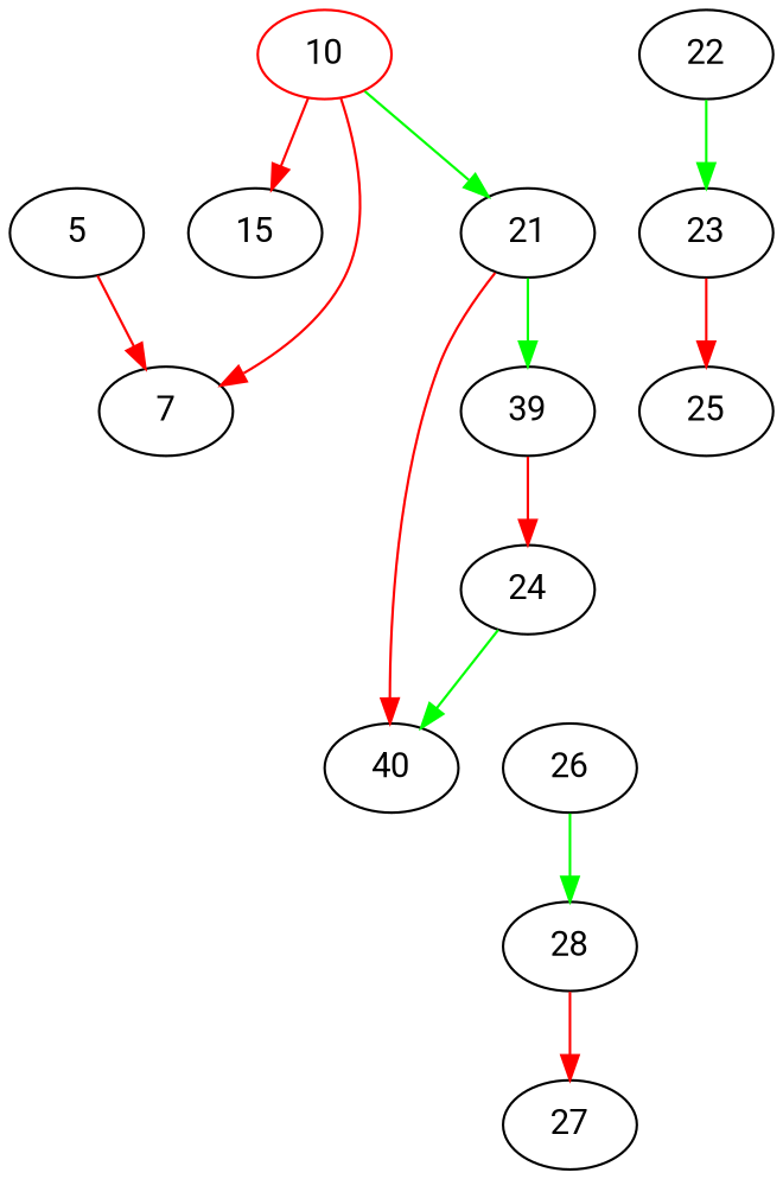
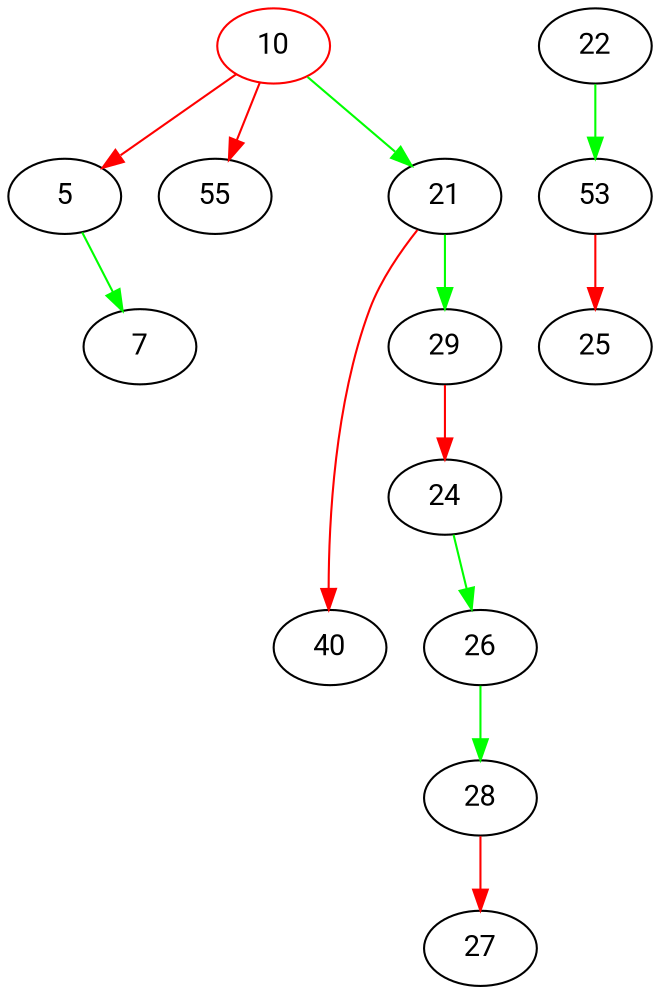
  digraph {
    fontname=Roboto
    node [fontname=Roboto]
    edge [color=red fontname=Roboto]
    10 [color=red]
    5
-   15
+   15 [label=55]
    21
    7
    n6 [label=40]
-   29 [label=39]
+   29
    24
    26
    22
-   23
+   23 [label=53]
    28
    25
    27
-   10 -> 7
+   10 -> 5
    10 -> 15
    10 -> 21 [color=green]
-   5 -> 7
+   5 -> 7 [color=green]
    21 -> n6
    21 -> 29 [color=green]
    29 -> 24
-   24 -> n6 [color=green]
+   24 -> 26 [color=green]
    26 -> 28 [color=green]
    22 -> 23 [color=green]
    23 -> 25
    28 -> 27
  }
